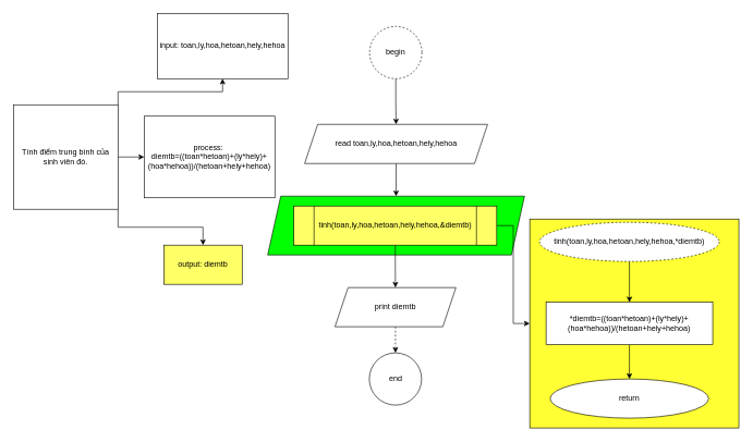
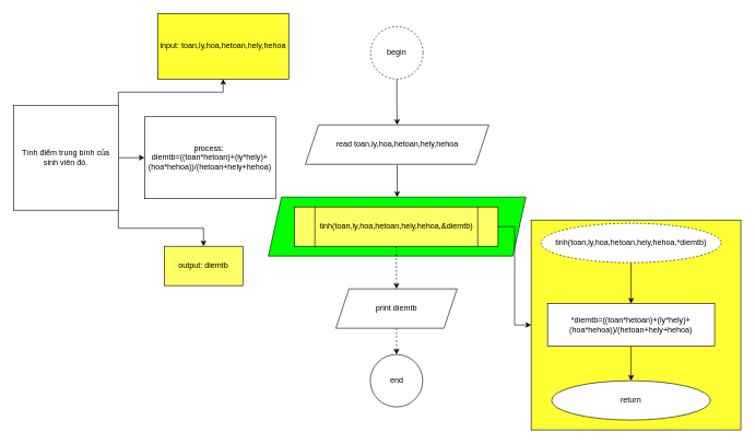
  <mxCell id="0" />
  <mxCell id="1" parent="0" />
  <mxCell id="2" style="edgeStyle=orthogonalEdgeStyle;rounded=0;orthogonalLoop=1;jettySize=auto;html=1;entryX=0.5;entryY=0;entryDx=0;entryDy=0;" parent="1" source="3" target="19" edge="1"><mxGeometry relative="1" as="geometry"><mxPoint x="605.5" y="170" as="targetPoint" /></mxGeometry></mxCell>
  <mxCell id="3" value="begin" style="ellipse;whiteSpace=wrap;html=1;aspect=fixed;dashed=1;" parent="1" vertex="1"><mxGeometry x="565" y="40" width="80" height="80" as="geometry" /></mxCell>
  <mxCell id="4" value="end" style="ellipse;whiteSpace=wrap;html=1;aspect=fixed;" parent="1" vertex="1"><mxGeometry x="564.5" y="540" width="80" height="80" as="geometry" /></mxCell>
  <mxCell id="5" style="edgeStyle=orthogonalEdgeStyle;rounded=0;orthogonalLoop=1;jettySize=auto;html=1;exitX=0.5;exitY=1;exitDx=0;exitDy=0;" parent="1" edge="1"><mxGeometry relative="1" as="geometry"><mxPoint x="940" y="130" as="sourcePoint" /><mxPoint x="940" y="130" as="targetPoint" /></mxGeometry></mxCell>
  <mxCell id="6" value="" style="shape=parallelogram;perimeter=parallelogramPerimeter;whiteSpace=wrap;html=1;fixedSize=1;fillColor=#00FF00;" parent="1" vertex="1"><mxGeometry x="409" y="300" width="393" height="90" as="geometry" /></mxCell>
- <mxCell id="7" style="edgeStyle=orthogonalEdgeStyle;rounded=0;orthogonalLoop=1;jettySize=auto;html=1;entryX=0.5;entryY=0;entryDx=0;entryDy=0;" parent="1" source="9" target="11" edge="1"><mxGeometry relative="1" as="geometry" /></mxCell>
+ <mxCell id="7" style="edgeStyle=orthogonalEdgeStyle;rounded=0;orthogonalLoop=1;jettySize=auto;html=1;entryX=0.5;entryY=0;entryDx=0;entryDy=0;dashed=1;" parent="1" source="9" target="11" edge="1"><mxGeometry relative="1" as="geometry" /></mxCell>
  <mxCell id="8" style="edgeStyle=orthogonalEdgeStyle;rounded=0;orthogonalLoop=1;jettySize=auto;html=1;exitX=1;exitY=0.5;exitDx=0;exitDy=0;" parent="1" source="9" target="12" edge="1"><mxGeometry relative="1" as="geometry"><mxPoint x="850" y="445.353" as="targetPoint" /></mxGeometry></mxCell>
  <mxCell id="9" value="tinh(toan,ly,hoa,hetoan,hely,hehoa,&amp;amp;diemtb)" style="shape=process;whiteSpace=wrap;html=1;backgroundOutline=1;fillColor=#FFFF66;" parent="1" vertex="1"><mxGeometry x="449" y="315" width="310.5" height="60" as="geometry" /></mxCell>
  <mxCell id="10" style="edgeStyle=orthogonalEdgeStyle;rounded=0;orthogonalLoop=1;jettySize=auto;html=1;entryX=0.5;entryY=0;entryDx=0;entryDy=0;dashed=1;" parent="1" source="11" target="4" edge="1"><mxGeometry relative="1" as="geometry" /></mxCell>
  <mxCell id="11" value="print diemtb" style="shape=parallelogram;perimeter=parallelogramPerimeter;whiteSpace=wrap;html=1;fixedSize=1;" parent="1" vertex="1"><mxGeometry x="512" y="440" width="185" height="60" as="geometry" /></mxCell>
  <mxCell id="12" value="" style="whiteSpace=wrap;html=1;aspect=fixed;fillColor=#FFFF33;" parent="1" vertex="1"><mxGeometry x="810" y="335" width="320" height="320" as="geometry" /></mxCell>
  <mxCell id="13" style="edgeStyle=orthogonalEdgeStyle;rounded=0;orthogonalLoop=1;jettySize=auto;html=1;entryX=0.5;entryY=0;entryDx=0;entryDy=0;" parent="1" source="14" target="17" edge="1"><mxGeometry relative="1" as="geometry" /></mxCell>
  <mxCell id="14" value="tinh(toan,ly,hoa,hetoan,hely,hehoa,*diemtb)" style="ellipse;whiteSpace=wrap;html=1;dashed=1;" parent="1" vertex="1"><mxGeometry x="825" y="340" width="275" height="60" as="geometry" /></mxCell>
  <mxCell id="15" value="return" style="ellipse;whiteSpace=wrap;html=1;" parent="1" vertex="1"><mxGeometry x="841.25" y="580" width="242.5" height="60" as="geometry" /></mxCell>
  <mxCell id="16" style="edgeStyle=orthogonalEdgeStyle;rounded=0;orthogonalLoop=1;jettySize=auto;html=1;" parent="1" source="17" target="15" edge="1"><mxGeometry relative="1" as="geometry" /></mxCell>
  <mxCell id="17" value="*diemtb=((toan*hetoan)+(ly*hely)+(hoa*hehoa))/(hetoan+hely+hehoa)" style="rounded=0;whiteSpace=wrap;html=1;" parent="1" vertex="1"><mxGeometry x="835" y="462.5" width="255" height="65" as="geometry" /></mxCell>
  <mxCell id="18" style="edgeStyle=orthogonalEdgeStyle;rounded=0;orthogonalLoop=1;jettySize=auto;html=1;entryX=0.5;entryY=0;entryDx=0;entryDy=0;" parent="1" source="19" target="6" edge="1"><mxGeometry relative="1" as="geometry" /></mxCell>
  <mxCell id="19" value="read toan,ly,hoa,hetoan,hely,hehoa" style="shape=parallelogram;perimeter=parallelogramPerimeter;whiteSpace=wrap;html=1;fixedSize=1;" parent="1" vertex="1"><mxGeometry x="465.5" y="190" width="280" height="60" as="geometry" /></mxCell>
  <mxCell id="20" style="edgeStyle=orthogonalEdgeStyle;rounded=0;orthogonalLoop=1;jettySize=auto;html=1;exitX=1;exitY=0;exitDx=0;exitDy=0;" parent="1" source="23" target="24" edge="1"><mxGeometry relative="1" as="geometry"><mxPoint x="240" y="110" as="targetPoint" /></mxGeometry></mxCell>
  <mxCell id="21" style="edgeStyle=orthogonalEdgeStyle;rounded=0;orthogonalLoop=1;jettySize=auto;html=1;" parent="1" source="23" target="25" edge="1"><mxGeometry relative="1" as="geometry"><mxPoint x="280" y="240" as="targetPoint" /></mxGeometry></mxCell>
  <mxCell id="22" style="edgeStyle=orthogonalEdgeStyle;rounded=0;orthogonalLoop=1;jettySize=auto;html=1;exitX=1;exitY=1;exitDx=0;exitDy=0;" parent="1" source="23" target="26" edge="1"><mxGeometry relative="1" as="geometry"><mxPoint x="290" y="410" as="targetPoint" /></mxGeometry></mxCell>
  <mxCell id="23" value="Tính điểm trung bình của sinh viên đó." style="whiteSpace=wrap;html=1;aspect=fixed;" parent="1" vertex="1"><mxGeometry x="20" y="160" width="160" height="160" as="geometry" /></mxCell>
- <mxCell id="24" value="input: toan,ly,hoa,hetoan,hely,hehoa" style="rounded=0;whiteSpace=wrap;html=1;" parent="1" vertex="1"><mxGeometry x="240" y="20" width="200" height="100" as="geometry" /></mxCell>
+ <mxCell id="24" value="input: toan,ly,hoa,hetoan,hely,hehoa" style="rounded=0;whiteSpace=wrap;html=1;fillColor=#ffff33;" parent="1" vertex="1"><mxGeometry x="240" y="20" width="200" height="100" as="geometry" /></mxCell>
  <mxCell id="25" value="process:&amp;nbsp;&lt;br&gt;diemtb=((toan*hetoan)+(ly*hely)+(hoa*hehoa))/(hetoan+hely+hehoa)" style="rounded=0;whiteSpace=wrap;html=1;" parent="1" vertex="1"><mxGeometry x="220" y="177.5" width="200" height="125" as="geometry" /></mxCell>
  <mxCell id="26" value="output: diemtb" style="rounded=0;whiteSpace=wrap;html=1;fillColor=#ffff66;" parent="1" vertex="1"><mxGeometry x="250" y="375" width="120" height="60" as="geometry" /></mxCell>
